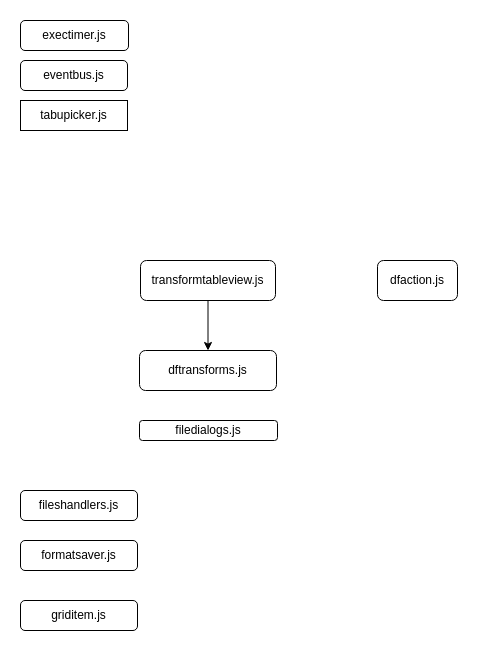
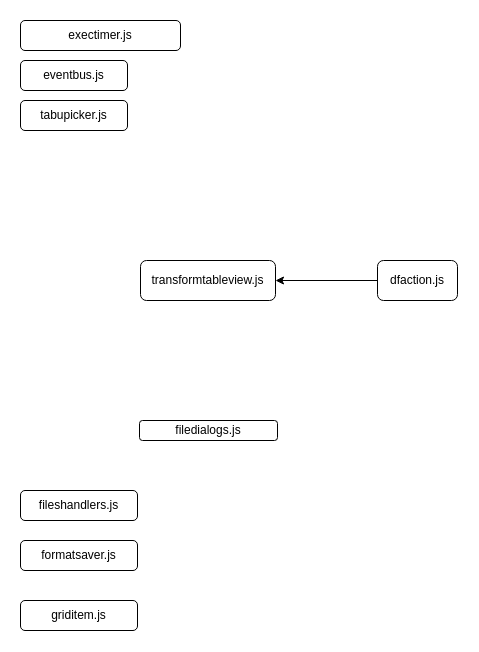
  <mxCell id="0" />
  <mxCell id="1" parent="0" />
- <mxCell id="2" style="edgeStyle=orthogonalEdgeStyle;rounded=0;orthogonalLoop=1;jettySize=auto;html=1;exitX=0.5;exitY=1;exitDx=0;exitDy=0;" edge="1" parent="1" source="3" target="6"><mxGeometry relative="1" as="geometry" /></mxCell>
  <mxCell id="3" value="transformtableview.js" style="rounded=1;whiteSpace=wrap;html=1;" vertex="1" parent="1"><mxGeometry x="140" y="260" width="135" height="40" as="geometry" /></mxCell>
+ <mxCell id="4" style="edgeStyle=orthogonalEdgeStyle;rounded=0;orthogonalLoop=1;jettySize=auto;html=1;entryX=1;entryY=0.5;entryDx=0;entryDy=0;" edge="1" parent="1" source="5" target="3"><mxGeometry relative="1" as="geometry" /></mxCell>
  <mxCell id="5" value="dfaction.js" style="rounded=1;whiteSpace=wrap;html=1;" vertex="1" parent="1"><mxGeometry x="377" y="260" width="80" height="40" as="geometry" /></mxCell>
- <mxCell id="6" value="dftransforms.js" style="rounded=1;whiteSpace=wrap;html=1;" vertex="1" parent="1"><mxGeometry x="139" y="350" width="137" height="40" as="geometry" /></mxCell>
  <mxCell id="7" value="eventbus.js" style="rounded=1;whiteSpace=wrap;html=1;" vertex="1" parent="1"><mxGeometry x="20" y="60" width="107" height="30" as="geometry" /></mxCell>
- <mxCell id="8" value="exectimer.js" style="rounded=1;whiteSpace=wrap;html=1;" vertex="1" parent="1"><mxGeometry x="20" y="20" width="108" height="30" as="geometry" /></mxCell>
+ <mxCell id="8" value="exectimer.js" style="rounded=1;whiteSpace=wrap;html=1;" vertex="1" parent="1"><mxGeometry x="20" y="20" width="160" height="30" as="geometry" /></mxCell>
  <mxCell id="9" value="filedialogs.js" style="rounded=1;whiteSpace=wrap;html=1;" vertex="1" parent="1"><mxGeometry x="139" y="420" width="138" height="20" as="geometry" /></mxCell>
  <mxCell id="10" value="fileshandlers.js" style="rounded=1;whiteSpace=wrap;html=1;" vertex="1" parent="1"><mxGeometry x="20" y="490" width="117" height="30" as="geometry" /></mxCell>
  <mxCell id="11" value="formatsaver.js" style="rounded=1;whiteSpace=wrap;html=1;" vertex="1" parent="1"><mxGeometry x="20" y="540" width="117" height="30" as="geometry" /></mxCell>
  <mxCell id="12" value="griditem.js" style="rounded=1;whiteSpace=wrap;html=1;" vertex="1" parent="1"><mxGeometry x="20" y="600" width="117" height="30" as="geometry" /></mxCell>
- <mxCell id="13" value="tabupicker.js" style="whiteSpace=wrap;html=1;rounded=0;" vertex="1" parent="1"><mxGeometry x="20" y="100" width="107" height="30" as="geometry" /></mxCell>
+ <mxCell id="13" value="tabupicker.js" style="rounded=1;whiteSpace=wrap;html=1;" vertex="1" parent="1"><mxGeometry x="20" y="100" width="107" height="30" as="geometry" /></mxCell>
